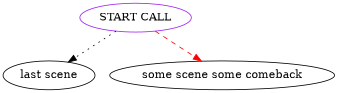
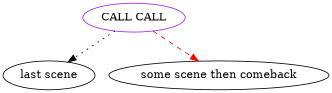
  digraph {
    n1 [label="last scene"]
-   n2 [label="some scene some comeback"]
-   n3 [color=purple label="START CALL"]
+   n2 [label="some scene then comeback"]
+   n3 [color=purple label="CALL CALL"]
    n3 -> n1 [style=dotted]
    n3 -> n2 [color=red style=dashed]
  }
